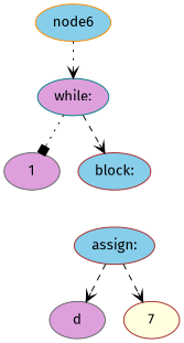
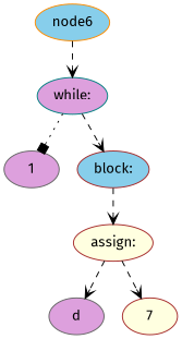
  digraph {
    fontname="Fira Sans"
    node [color=brown fillcolor=plum fontname="Fira Sans" style=filled]
    edge [arrowhead=vee fontname="Fira Sans" style=dashed]
    n1 [color=teal label="while:"]
    n2 [color=gray40 label=1]
    n3 [fillcolor=skyblue label="block:"]
-   n4 [fillcolor=skyblue label="assign:"]
+   n4 [fillcolor=lightyellow label="assign:"]
    n5 [color=darkorange fillcolor=skyblue label=node6]
    n6 [color=gray40 label=d]
    n7 [fillcolor=lightyellow label=7]
    n1 -> n2 [arrowhead=box style=dotted]
    n1 -> n3
+   n3 -> n4
    n4 -> n6
    n4 -> n7
-   n5 -> n1 [style=dotted]
+   n5 -> n1
  }
